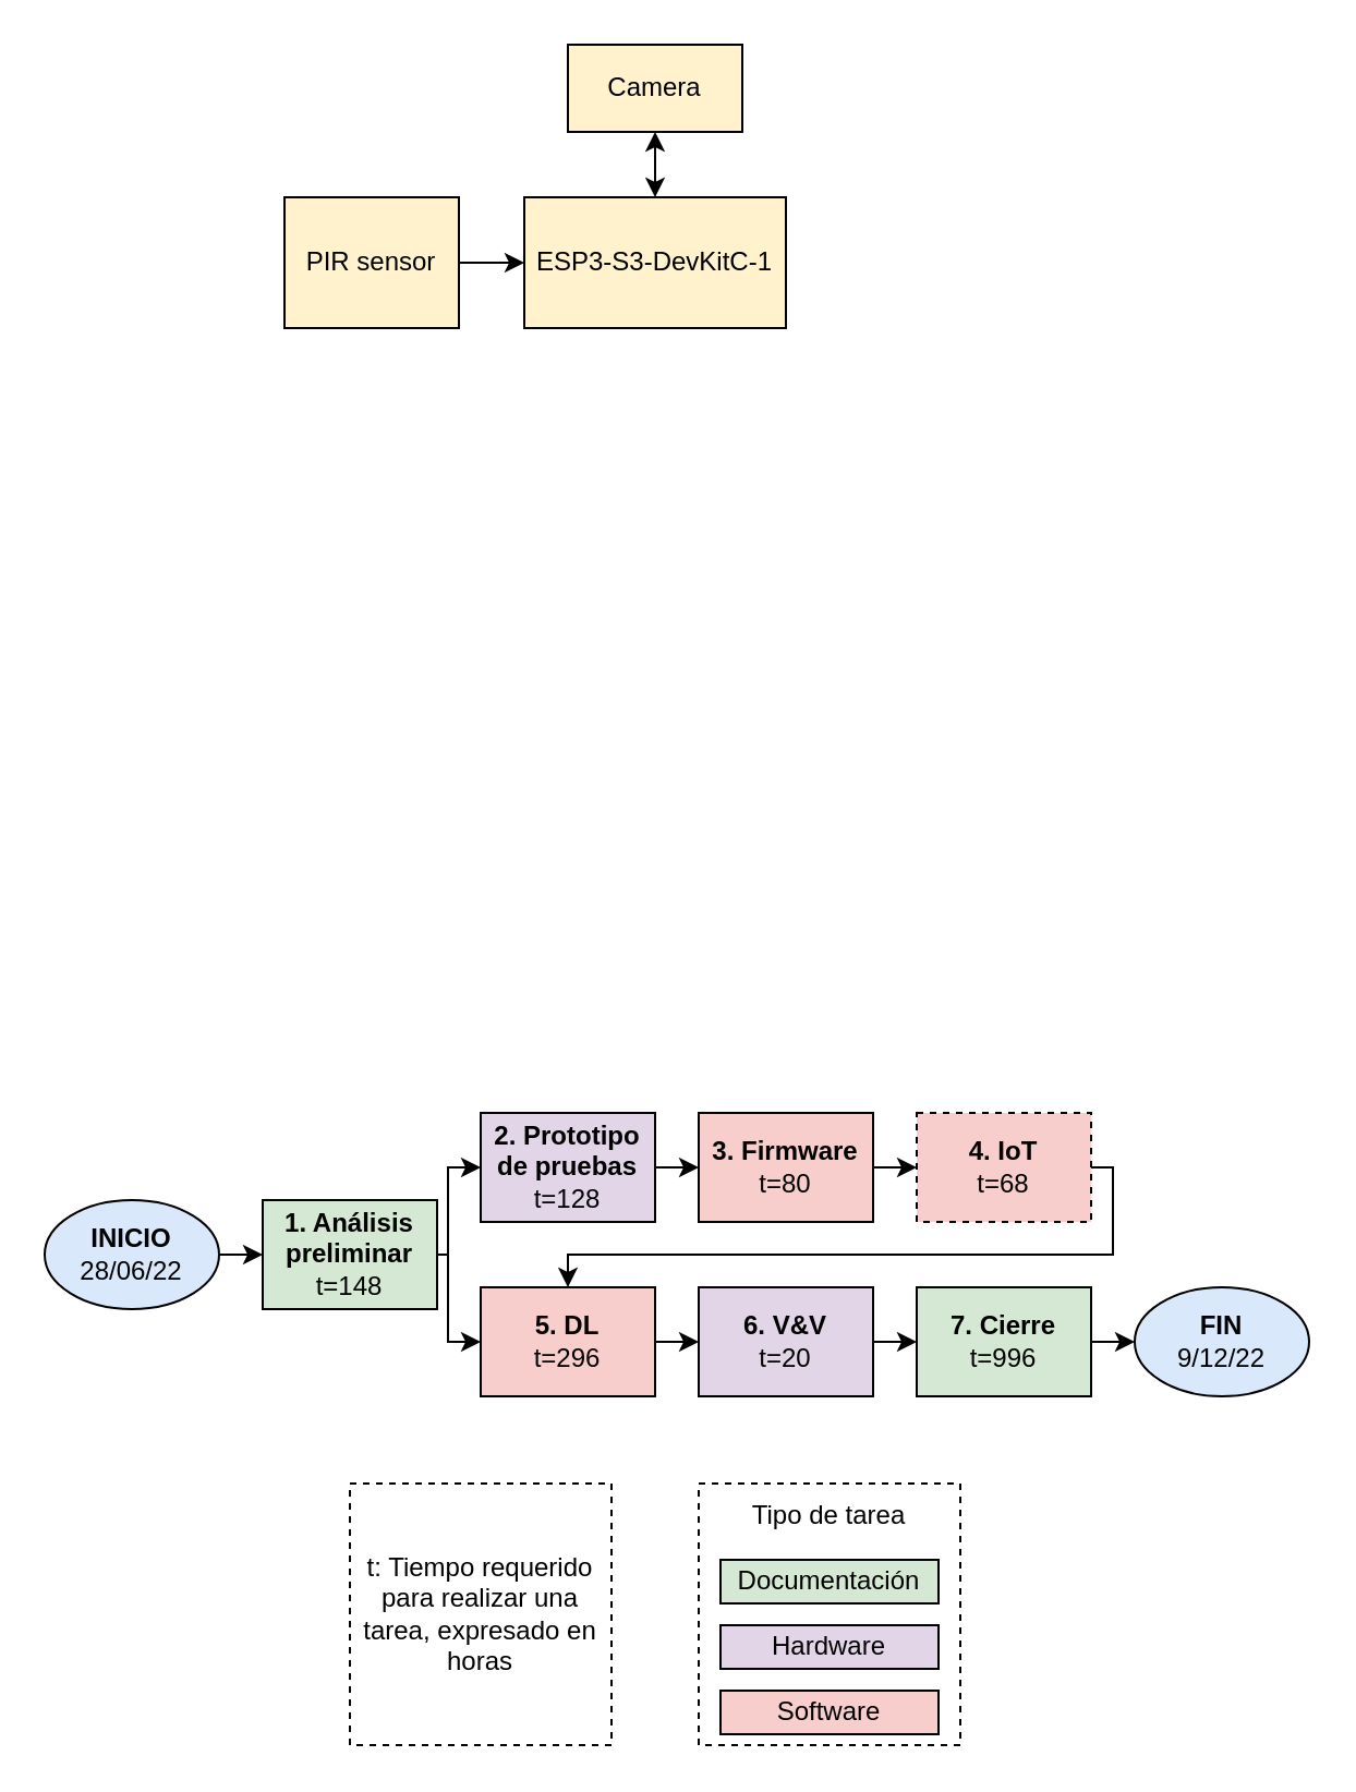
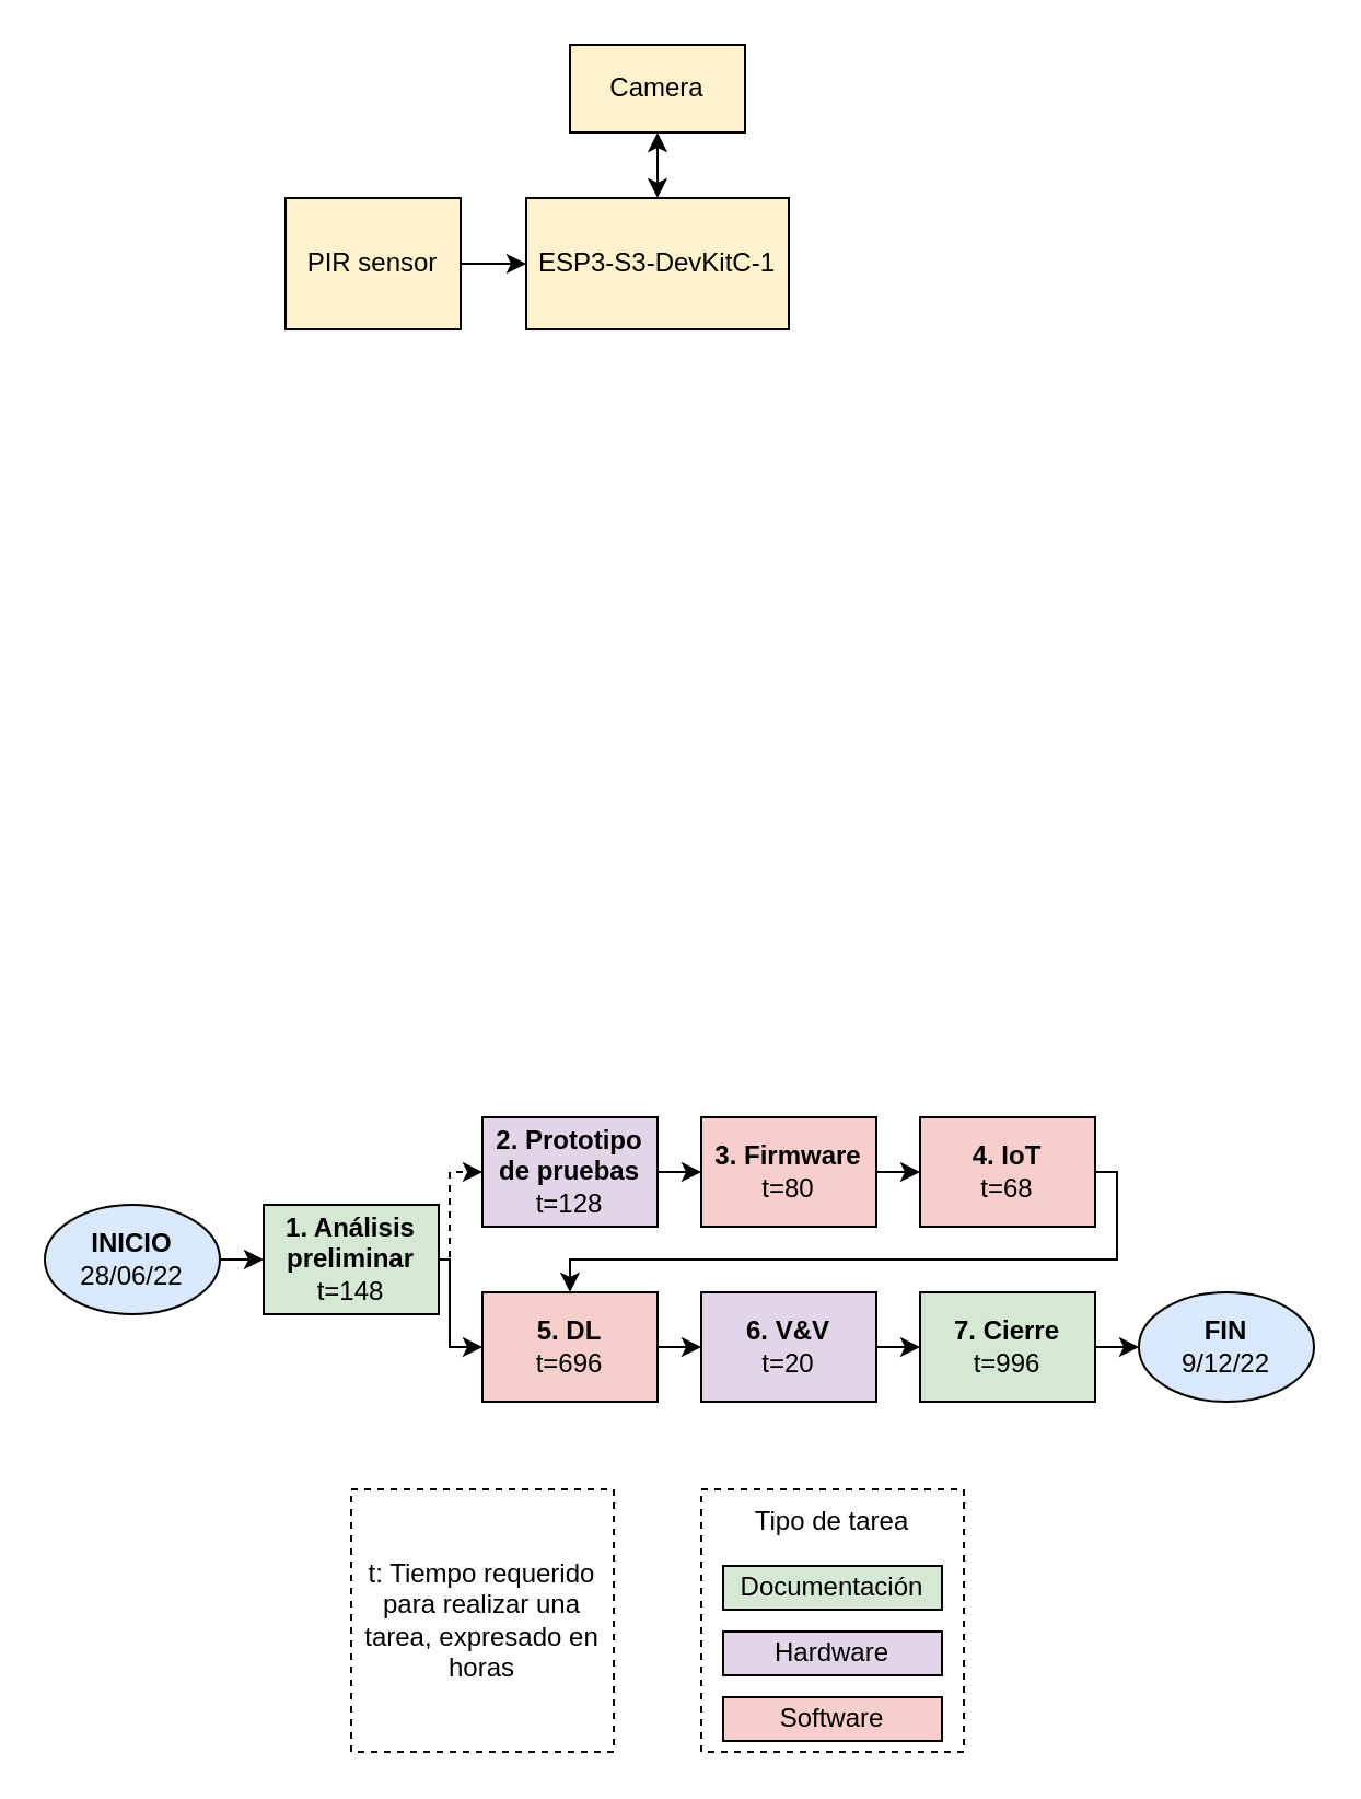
  <mxCell id="0" />
  <mxCell id="1" parent="0" />
  <mxCell id="2" style="edgeStyle=orthogonalEdgeStyle;rounded=0;orthogonalLoop=1;jettySize=auto;html=1;exitX=1;exitY=0.5;exitDx=0;exitDy=0;entryX=0;entryY=0.5;entryDx=0;entryDy=0;" parent="1" source="3" target="6" edge="1"><mxGeometry relative="1" as="geometry" /></mxCell>
  <mxCell id="3" value="&lt;b&gt;INICIO&lt;/b&gt;&lt;br&gt;28/06/22" style="ellipse;whiteSpace=wrap;html=1;fillColor=#dae8fc;" parent="1" vertex="1"><mxGeometry x="20" y="550" width="80" height="50" as="geometry" /></mxCell>
- <mxCell id="4" style="rounded=0;orthogonalLoop=1;jettySize=auto;html=1;exitX=1;exitY=0.5;exitDx=0;exitDy=0;entryX=0;entryY=0.5;entryDx=0;entryDy=0;edgeStyle=orthogonalEdgeStyle;" parent="1" source="6" target="8" edge="1"><mxGeometry relative="1" as="geometry"><Array as="points"><mxPoint x="205" y="575" /><mxPoint x="205" y="535" /></Array></mxGeometry></mxCell>
+ <mxCell id="4" style="rounded=0;orthogonalLoop=1;jettySize=auto;html=1;exitX=1;exitY=0.5;exitDx=0;exitDy=0;entryX=0;entryY=0.5;entryDx=0;entryDy=0;edgeStyle=orthogonalEdgeStyle;dashed=1;" parent="1" source="6" target="8" edge="1"><mxGeometry relative="1" as="geometry"><Array as="points"><mxPoint x="205" y="575" /><mxPoint x="205" y="535" /></Array></mxGeometry></mxCell>
  <mxCell id="5" style="edgeStyle=orthogonalEdgeStyle;rounded=0;orthogonalLoop=1;jettySize=auto;html=1;exitX=1;exitY=0.5;exitDx=0;exitDy=0;entryX=0;entryY=0.5;entryDx=0;entryDy=0;" parent="1" source="6" target="10" edge="1"><mxGeometry relative="1" as="geometry"><Array as="points"><mxPoint x="205" y="575" /><mxPoint x="205" y="615" /></Array></mxGeometry></mxCell>
  <mxCell id="6" value="&lt;b&gt;1. Análisis preliminar&lt;/b&gt;&lt;br&gt;t=148" style="rounded=0;whiteSpace=wrap;html=1;fillColor=#d5e8d4;" parent="1" vertex="1"><mxGeometry x="120" y="550" width="80" height="50" as="geometry" /></mxCell>
  <mxCell id="7" style="edgeStyle=none;rounded=0;orthogonalLoop=1;jettySize=auto;html=1;exitX=1;exitY=0.5;exitDx=0;exitDy=0;entryX=0;entryY=0.5;entryDx=0;entryDy=0;" parent="1" source="8" target="18" edge="1"><mxGeometry relative="1" as="geometry" /></mxCell>
  <mxCell id="8" value="&lt;b&gt;2. Prototipo de pruebas&lt;/b&gt;&lt;br&gt;t=128" style="rounded=0;whiteSpace=wrap;html=1;fillColor=#e1d5e7;strokeColor=default;" parent="1" vertex="1"><mxGeometry x="220" y="510" width="80" height="50" as="geometry" /></mxCell>
  <mxCell id="9" style="edgeStyle=orthogonalEdgeStyle;rounded=0;orthogonalLoop=1;jettySize=auto;html=1;exitX=1;exitY=0.5;exitDx=0;exitDy=0;entryX=0;entryY=0.5;entryDx=0;entryDy=0;" parent="1" source="10" target="22" edge="1"><mxGeometry relative="1" as="geometry" /></mxCell>
- <mxCell id="10" value="&lt;b&gt;5. DL&lt;/b&gt;&lt;br&gt;t=296" style="rounded=0;whiteSpace=wrap;html=1;fillColor=#f8cecc;" parent="1" vertex="1"><mxGeometry x="220" y="590" width="80" height="50" as="geometry" /></mxCell>
+ <mxCell id="10" value="&lt;b&gt;5. DL&lt;/b&gt;&lt;br&gt;t=696" style="rounded=0;whiteSpace=wrap;html=1;fillColor=#f8cecc;" parent="1" vertex="1"><mxGeometry x="220" y="590" width="80" height="50" as="geometry" /></mxCell>
  <mxCell id="11" value="" style="rounded=0;whiteSpace=wrap;html=1;strokeColor=#000000;dashed=1;" parent="1" vertex="1"><mxGeometry x="320" y="680" width="120" height="120" as="geometry" /></mxCell>
  <mxCell id="12" value="Documentación" style="rounded=0;whiteSpace=wrap;html=1;fillColor=#d5e8d4;" parent="1" vertex="1"><mxGeometry x="330" y="715" width="100" height="20" as="geometry" /></mxCell>
  <mxCell id="13" value="Hardware" style="rounded=0;whiteSpace=wrap;html=1;fillColor=#e1d5e7;" parent="1" vertex="1"><mxGeometry x="330" y="745" width="100" height="20" as="geometry" /></mxCell>
  <mxCell id="14" value="Software" style="rounded=0;whiteSpace=wrap;html=1;fillColor=#f8cecc;" parent="1" vertex="1"><mxGeometry x="330" y="775" width="100" height="20" as="geometry" /></mxCell>
  <mxCell id="15" value="Tipo de tarea" style="text;html=1;strokeColor=none;fillColor=none;align=center;verticalAlign=middle;whiteSpace=wrap;rounded=0;" parent="1" vertex="1"><mxGeometry x="330" y="685" width="100" height="20" as="geometry" /></mxCell>
  <mxCell id="16" value="t: Tiempo requerido para realizar una tarea, expresado en horas" style="rounded=0;whiteSpace=wrap;html=1;strokeColor=#000000;dashed=1;" parent="1" vertex="1"><mxGeometry x="160" y="680" width="120" height="120" as="geometry" /></mxCell>
  <mxCell id="17" style="edgeStyle=none;rounded=0;orthogonalLoop=1;jettySize=auto;html=1;exitX=1;exitY=0.5;exitDx=0;exitDy=0;entryX=0;entryY=0.5;entryDx=0;entryDy=0;" parent="1" source="18" target="20" edge="1"><mxGeometry relative="1" as="geometry" /></mxCell>
  <mxCell id="18" value="&lt;b&gt;3. Firmware&lt;/b&gt;&lt;br&gt;t=80" style="rounded=0;whiteSpace=wrap;html=1;fillColor=#f8cecc;strokeColor=default;" parent="1" vertex="1"><mxGeometry x="320" y="510" width="80" height="50" as="geometry" /></mxCell>
  <mxCell id="19" style="edgeStyle=orthogonalEdgeStyle;rounded=0;orthogonalLoop=1;jettySize=auto;html=1;exitX=1;exitY=0.5;exitDx=0;exitDy=0;entryX=0.5;entryY=0;entryDx=0;entryDy=0;" parent="1" source="20" target="10" edge="1"><mxGeometry relative="1" as="geometry"><Array as="points"><mxPoint x="510" y="535" /><mxPoint x="510" y="575" /><mxPoint x="260" y="575" /></Array></mxGeometry></mxCell>
- <mxCell id="20" value="&lt;b&gt;4. IoT&lt;/b&gt;&lt;br&gt;t=68" style="rounded=0;whiteSpace=wrap;html=1;fillColor=#f8cecc;strokeColor=default;dashed=1;" parent="1" vertex="1"><mxGeometry x="420" y="510" width="80" height="50" as="geometry" /></mxCell>
+ <mxCell id="20" value="&lt;b&gt;4. IoT&lt;/b&gt;&lt;br&gt;t=68" style="rounded=0;whiteSpace=wrap;html=1;fillColor=#f8cecc;strokeColor=default;" parent="1" vertex="1"><mxGeometry x="420" y="510" width="80" height="50" as="geometry" /></mxCell>
  <mxCell id="21" style="edgeStyle=orthogonalEdgeStyle;rounded=0;orthogonalLoop=1;jettySize=auto;html=1;exitX=1;exitY=0.5;exitDx=0;exitDy=0;entryX=0;entryY=0.5;entryDx=0;entryDy=0;" parent="1" source="22" target="24" edge="1"><mxGeometry relative="1" as="geometry" /></mxCell>
  <mxCell id="22" value="&lt;b&gt;6. V&amp;amp;V&lt;br&gt;&lt;/b&gt;t=20" style="rounded=0;whiteSpace=wrap;html=1;fillColor=#e1d5e7;strokeColor=default;" parent="1" vertex="1"><mxGeometry x="320" y="590" width="80" height="50" as="geometry" /></mxCell>
  <mxCell id="23" style="edgeStyle=orthogonalEdgeStyle;rounded=0;orthogonalLoop=1;jettySize=auto;html=1;exitX=1;exitY=0.5;exitDx=0;exitDy=0;entryX=0;entryY=0.5;entryDx=0;entryDy=0;" parent="1" source="24" target="25" edge="1"><mxGeometry relative="1" as="geometry" /></mxCell>
  <mxCell id="24" value="&lt;b&gt;7. Cierre&lt;/b&gt;&lt;br&gt;t=996" style="rounded=0;whiteSpace=wrap;html=1;fillColor=#d5e8d4;" parent="1" vertex="1"><mxGeometry x="420" y="590" width="80" height="50" as="geometry" /></mxCell>
  <mxCell id="25" value="&lt;b&gt;FIN&lt;/b&gt;&lt;br&gt;9/12/22" style="ellipse;whiteSpace=wrap;html=1;fillColor=#dae8fc;" parent="1" vertex="1"><mxGeometry x="520" y="590" width="80" height="50" as="geometry" /></mxCell>
  <mxCell id="26" value="ESP3-S3-DevKitC-1" style="rounded=0;whiteSpace=wrap;html=1;fillColor=#fff2cc;strokeColor=default;shadow=0;" parent="1" vertex="1"><mxGeometry x="240" y="90" width="120" height="60" as="geometry" /></mxCell>
  <mxCell id="27" style="edgeStyle=orthogonalEdgeStyle;rounded=0;orthogonalLoop=1;jettySize=auto;html=1;exitX=0.5;exitY=1;exitDx=0;exitDy=0;entryX=0.5;entryY=0;entryDx=0;entryDy=0;startArrow=classic;startFill=1;fillColor=#fff2cc;strokeColor=default;shadow=0;" parent="1" source="28" target="26" edge="1"><mxGeometry relative="1" as="geometry" /></mxCell>
  <mxCell id="28" value="Camera" style="rounded=0;whiteSpace=wrap;html=1;fillColor=#fff2cc;strokeColor=default;shadow=0;" parent="1" vertex="1"><mxGeometry x="260" y="20" width="80" height="40" as="geometry" /></mxCell>
  <mxCell id="29" style="edgeStyle=orthogonalEdgeStyle;rounded=0;orthogonalLoop=1;jettySize=auto;html=1;exitX=1;exitY=0.5;exitDx=0;exitDy=0;entryX=0;entryY=0.5;entryDx=0;entryDy=0;fillColor=#fff2cc;strokeColor=default;shadow=0;" parent="1" source="30" target="26" edge="1"><mxGeometry relative="1" as="geometry" /></mxCell>
  <mxCell id="30" value="PIR sensor" style="rounded=0;whiteSpace=wrap;html=1;fillColor=#fff2cc;strokeColor=default;shadow=0;" parent="1" vertex="1"><mxGeometry x="130" y="90" width="80" height="60" as="geometry" /></mxCell>
